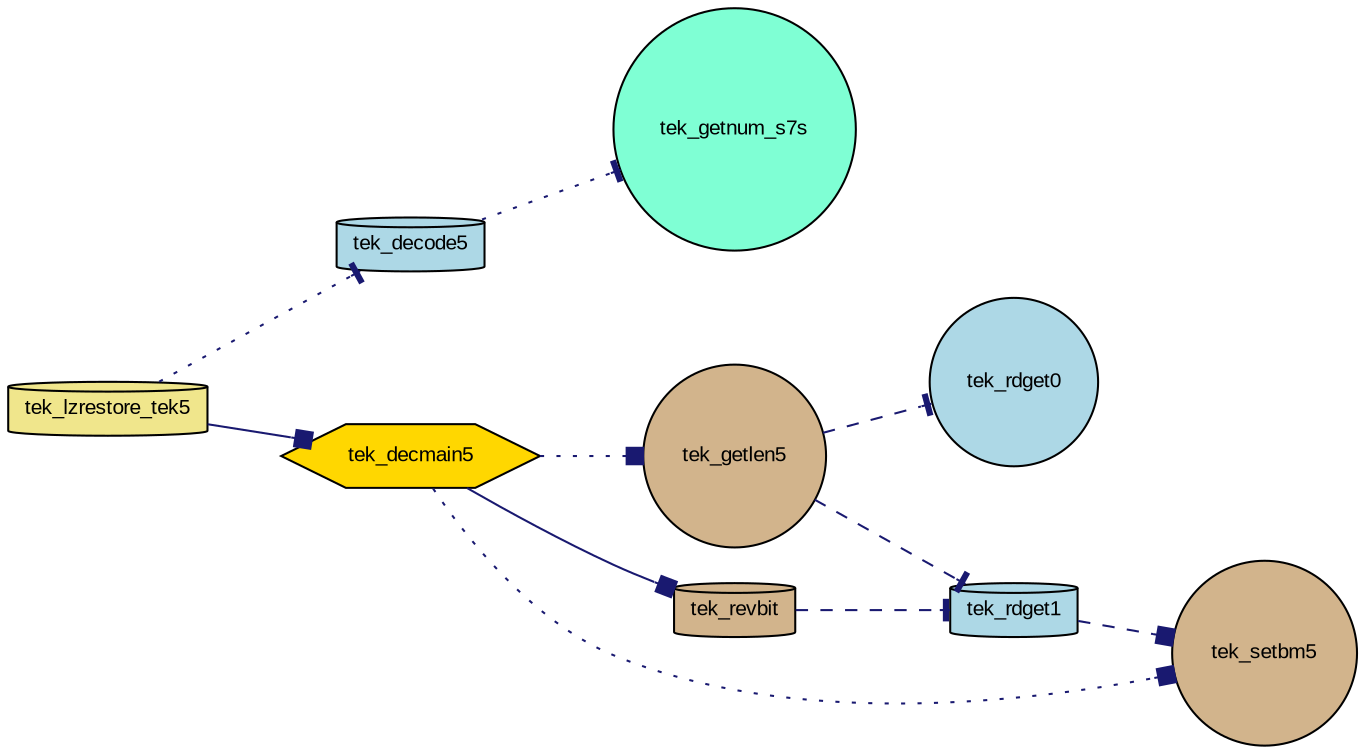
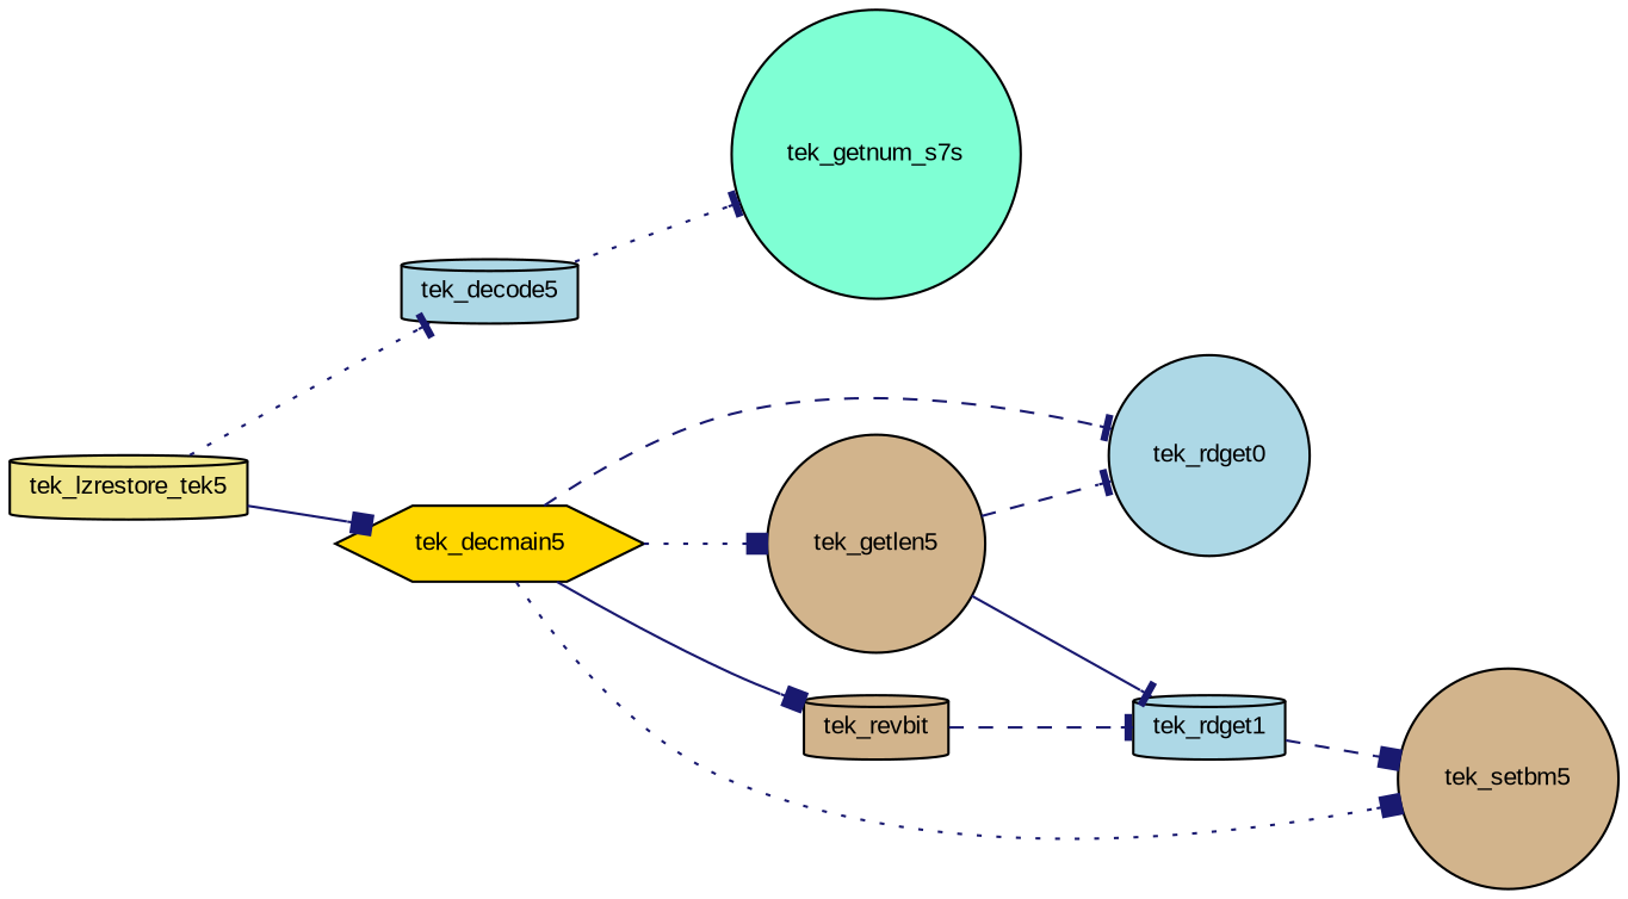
  digraph {
    fontname="Liberation Sans"
    rankdir=LR
    node [color=black fillcolor=lightblue fontname="Liberation Sans" fontsize=10 shape=cylinder style=filled]
    edge [arrowhead=tee color=midnightblue fontname="Liberation Sans" fontsize=10 labelfontname=Helvetica labelfontsize=10 style=dashed]
    n1 [fontcolor=black height=0.2 label=tek_decode5 width=0.4]
    n2 [fillcolor=aquamarine height=0.2 label=tek_getnum_s7s shape=circle width=0.4]
    n3 [fillcolor=khaki height=0.2 label=tek_lzrestore_tek5 width=0.4]
    n4 [fillcolor=gold height=0.2 label=tek_decmain5 shape=hexagon width=0.4]
    n5 [fillcolor=tan height=0.2 label=tek_getlen5 shape=circle width=0.4]
    n6 [height=0.2 label=tek_rdget0 shape=circle width=0.4]
    n7 [fillcolor=tan height=0.2 label=tek_setbm5 shape=circle width=0.4]
    n8 [fillcolor=tan height=0.2 label=tek_revbit width=0.4]
    n9 [height=0.2 label=tek_rdget1 width=0.4]
    n1 -> n2 [style=dotted]
    n3 -> n1 [style=dotted]
    n3 -> n4 [arrowhead=box style=solid]
    n4 -> n5 [arrowhead=box style=dotted]
+   n4 -> n6
    n4 -> n7 [arrowhead=box style=dotted]
    n4 -> n8 [arrowhead=box style=solid]
    n5 -> n6
-   n5 -> n9
+   n5 -> n9 [style=solid]
    n8 -> n9
    n9 -> n7 [arrowhead=box]
  }
